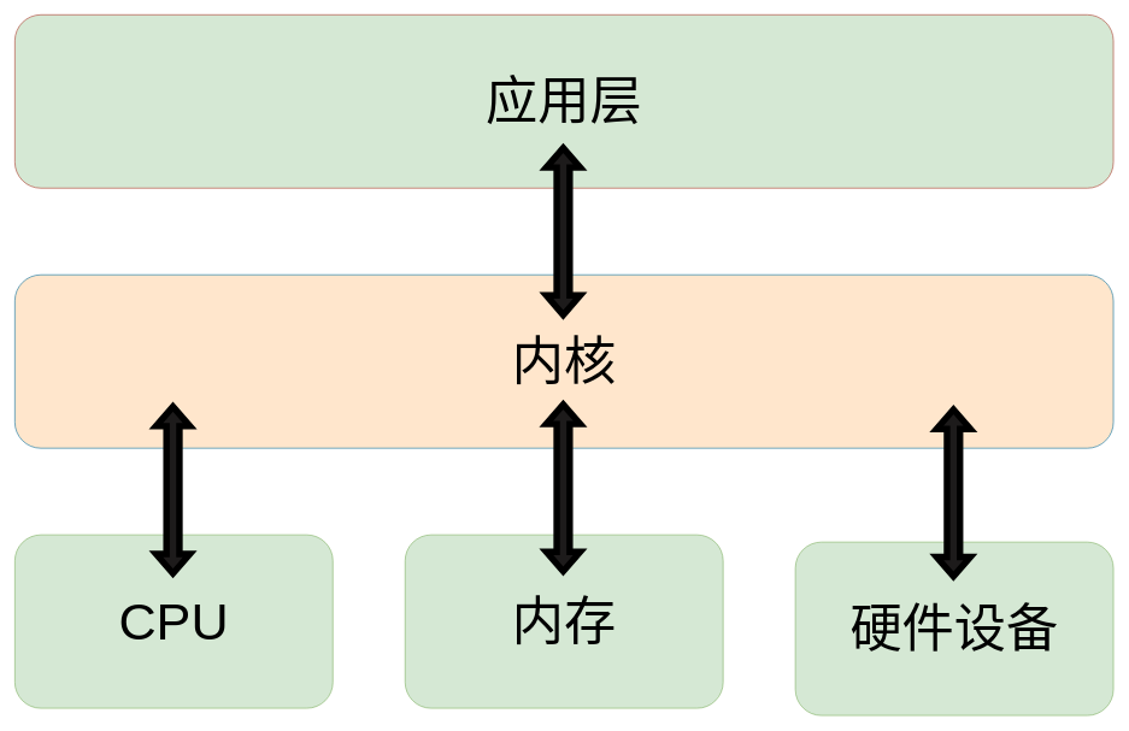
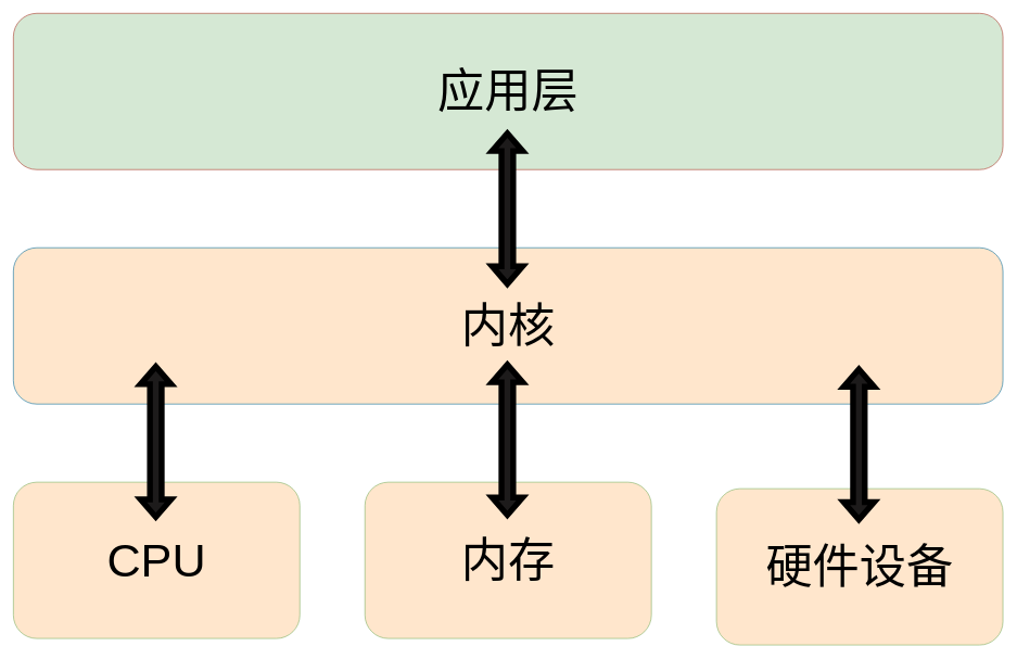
  <mxCell id="0" />
  <mxCell id="1" parent="0" />
  <mxCell id="2" value="&lt;font style=&quot;font-size: 72px;&quot;&gt;应用层&lt;/font&gt;" style="rounded=1;whiteSpace=wrap;html=1;fillColor=#d5e8d4;strokeColor=#ae4132;" vertex="1" parent="1"><mxGeometry x="20" y="20" width="1520" height="240" as="geometry" /></mxCell>
  <mxCell id="3" value="&lt;span style=&quot;font-size: 72px;&quot;&gt;内核&lt;/span&gt;" style="rounded=1;whiteSpace=wrap;html=1;fillColor=#ffe6cc;strokeColor=#10739e;" vertex="1" parent="1"><mxGeometry x="20" y="380" width="1520" height="240" as="geometry" /></mxCell>
- <mxCell id="4" value="&lt;span style=&quot;font-size: 72px;&quot;&gt;CPU&lt;/span&gt;" style="rounded=1;whiteSpace=wrap;html=1;fillColor=#d5e8d4;strokeColor=#82b366;" vertex="1" parent="1"><mxGeometry x="20" y="740" width="440" height="240" as="geometry" /></mxCell>
- <mxCell id="5" value="&lt;span style=&quot;font-size: 72px;&quot;&gt;硬件设备&lt;/span&gt;" style="rounded=1;whiteSpace=wrap;html=1;fillColor=#d5e8d4;strokeColor=#82b366;" vertex="1" parent="1"><mxGeometry x="1100" y="750" width="440" height="240" as="geometry" /></mxCell>
- <mxCell id="6" value="&lt;span style=&quot;font-size: 72px;&quot;&gt;内存&lt;/span&gt;" style="rounded=1;whiteSpace=wrap;html=1;fillColor=#d5e8d4;strokeColor=#82b366;" vertex="1" parent="1"><mxGeometry x="560" y="740" width="440" height="240" as="geometry" /></mxCell>
+ <mxCell id="4" value="&lt;span style=&quot;font-size: 72px;&quot;&gt;CPU&lt;/span&gt;" style="rounded=1;whiteSpace=wrap;html=1;fillColor=#ffe6cc;strokeColor=#82b366;" vertex="1" parent="1"><mxGeometry x="20" y="740" width="440" height="240" as="geometry" /></mxCell>
+ <mxCell id="5" value="&lt;span style=&quot;font-size: 72px;&quot;&gt;硬件设备&lt;/span&gt;" style="rounded=1;whiteSpace=wrap;html=1;fillColor=#ffe6cc;strokeColor=#82b366;" vertex="1" parent="1"><mxGeometry x="1100" y="750" width="440" height="240" as="geometry" /></mxCell>
+ <mxCell id="6" value="&lt;span style=&quot;font-size: 72px;&quot;&gt;内存&lt;/span&gt;" style="rounded=1;whiteSpace=wrap;html=1;fillColor=#ffe6cc;strokeColor=#82b366;" vertex="1" parent="1"><mxGeometry x="560" y="740" width="440" height="240" as="geometry" /></mxCell>
  <mxCell id="7" value="" style="shape=flexArrow;endArrow=classic;startArrow=classic;html=1;rounded=0;fillColor=#1d1b1b;strokeWidth=9;" edge="1" parent="1"><mxGeometry width="100" height="100" relative="1" as="geometry"><mxPoint x="778.75" y="440" as="sourcePoint" /><mxPoint x="778.75" y="200" as="targetPoint" /></mxGeometry></mxCell>
  <mxCell id="8" value="" style="shape=flexArrow;endArrow=classic;startArrow=classic;html=1;rounded=0;fillColor=#1d1b1b;strokeWidth=9;" edge="1" parent="1"><mxGeometry width="100" height="100" relative="1" as="geometry"><mxPoint x="778.75" y="795" as="sourcePoint" /><mxPoint x="778.75" y="555" as="targetPoint" /></mxGeometry></mxCell>
  <mxCell id="9" value="" style="shape=flexArrow;endArrow=classic;startArrow=classic;html=1;rounded=0;fillColor=#1d1b1b;strokeWidth=9;" edge="1" parent="1"><mxGeometry width="100" height="100" relative="1" as="geometry"><mxPoint x="1318.75" y="802" as="sourcePoint" /><mxPoint x="1318.75" y="562" as="targetPoint" /></mxGeometry></mxCell>
  <mxCell id="10" value="" style="shape=flexArrow;endArrow=classic;startArrow=classic;html=1;rounded=0;fillColor=#1d1b1b;strokeWidth=9;" edge="1" parent="1"><mxGeometry width="100" height="100" relative="1" as="geometry"><mxPoint x="238.75" y="798" as="sourcePoint" /><mxPoint x="238.75" y="558" as="targetPoint" /></mxGeometry></mxCell>
